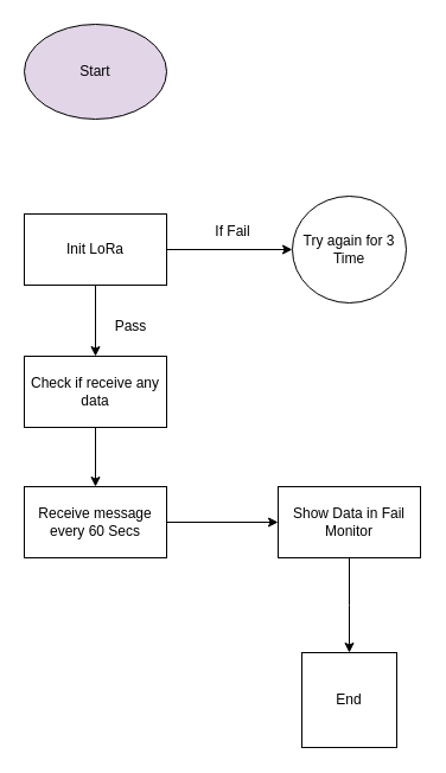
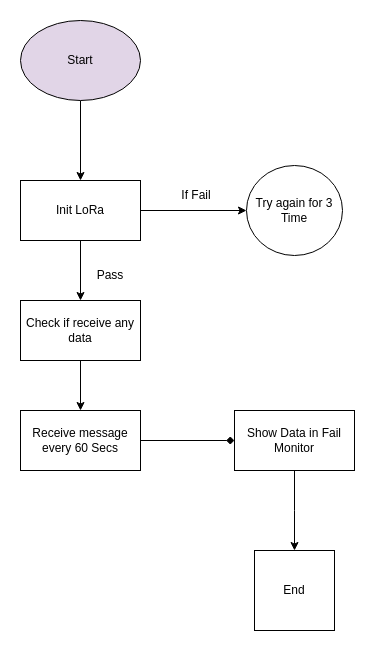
  <mxCell id="0" />
  <mxCell id="1" parent="0" />
+ <mxCell id="2" value="" style="edgeStyle=orthogonalEdgeStyle;rounded=0;orthogonalLoop=1;jettySize=auto;html=1;" edge="1" parent="1" source="3" target="6"><mxGeometry relative="1" as="geometry" /></mxCell>
  <mxCell id="3" value="Start" style="ellipse;whiteSpace=wrap;html=1;fillColor=#e1d5e7;" vertex="1" parent="1"><mxGeometry x="20" y="20" width="120" height="80" as="geometry" /></mxCell>
  <mxCell id="4" value="" style="edgeStyle=orthogonalEdgeStyle;rounded=0;orthogonalLoop=1;jettySize=auto;html=1;" edge="1" parent="1" source="6" target="7"><mxGeometry relative="1" as="geometry" /></mxCell>
  <mxCell id="5" value="" style="edgeStyle=orthogonalEdgeStyle;rounded=0;orthogonalLoop=1;jettySize=auto;html=1;" edge="1" parent="1" source="6" target="10"><mxGeometry relative="1" as="geometry" /></mxCell>
  <mxCell id="6" value="Init LoRa" style="whiteSpace=wrap;html=1;" vertex="1" parent="1"><mxGeometry x="20" y="180" width="120" height="60" as="geometry" /></mxCell>
  <mxCell id="7" value="Try again for 3 Time" style="ellipse;whiteSpace=wrap;html=1;" vertex="1" parent="1"><mxGeometry x="246" y="165" width="96" height="90" as="geometry" /></mxCell>
  <mxCell id="8" value="If Fail" style="text;html=1;align=center;verticalAlign=middle;whiteSpace=wrap;rounded=0;" vertex="1" parent="1"><mxGeometry x="166" y="180" width="60" height="30" as="geometry" /></mxCell>
  <mxCell id="9" value="" style="edgeStyle=orthogonalEdgeStyle;rounded=0;orthogonalLoop=1;jettySize=auto;html=1;" edge="1" parent="1" source="10" target="13"><mxGeometry relative="1" as="geometry" /></mxCell>
  <mxCell id="10" value="Check if receive any data" style="whiteSpace=wrap;html=1;" vertex="1" parent="1"><mxGeometry x="20" y="300" width="120" height="60" as="geometry" /></mxCell>
  <mxCell id="11" value="Pass" style="text;html=1;align=center;verticalAlign=middle;whiteSpace=wrap;rounded=0;" vertex="1" parent="1"><mxGeometry x="80" y="260" width="60" height="30" as="geometry" /></mxCell>
- <mxCell id="12" value="" style="edgeStyle=orthogonalEdgeStyle;rounded=0;orthogonalLoop=1;jettySize=auto;html=1;" edge="1" parent="1" source="13" target="15"><mxGeometry relative="1" as="geometry" /></mxCell>
+ <mxCell id="12" value="" style="edgeStyle=orthogonalEdgeStyle;rounded=0;orthogonalLoop=1;jettySize=auto;html=1;endArrow=diamond;" edge="1" parent="1" source="13" target="15"><mxGeometry relative="1" as="geometry" /></mxCell>
  <mxCell id="13" value="Receive message every 60 Secs" style="whiteSpace=wrap;html=1;" vertex="1" parent="1"><mxGeometry x="20" y="410" width="120" height="60" as="geometry" /></mxCell>
  <mxCell id="14" value="" style="edgeStyle=orthogonalEdgeStyle;rounded=0;orthogonalLoop=1;jettySize=auto;html=1;" edge="1" parent="1" source="15"><mxGeometry relative="1" as="geometry"><mxPoint x="294" y="550" as="targetPoint" /></mxGeometry></mxCell>
  <mxCell id="15" value="Show Data in Fail Monitor" style="whiteSpace=wrap;html=1;" vertex="1" parent="1"><mxGeometry x="234" y="410" width="120" height="60" as="geometry" /></mxCell>
  <mxCell id="16" value="End" style="whiteSpace=wrap;html=1;aspect=fixed;" vertex="1" parent="1"><mxGeometry x="254" y="550" width="80" height="80" as="geometry" /></mxCell>
